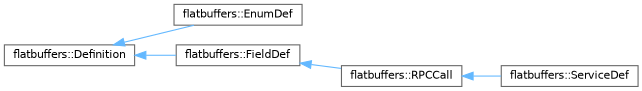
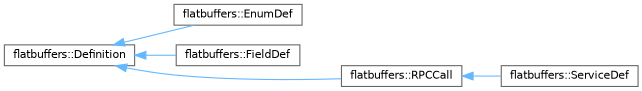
  digraph {
    rankdir=LR
    node [color=grey40 fillcolor=white fontname=Helvetica fontsize=10 shape=box style=filled]
    edge [color=steelblue1 dir=back fontname=Helvetica fontsize=10 labelfontname=Helvetica labelfontsize=10 style=solid]
    n1 [height=0.2 label="flatbuffers::Definition" width=0.4]
    n2 [height=0.2 label="flatbuffers::EnumDef" width=0.4]
    n3 [height=0.2 label="flatbuffers::FieldDef" width=0.4]
    n4 [height=0.2 label="flatbuffers::RPCCall" width=0.4]
    n5 [height=0.2 label="flatbuffers::ServiceDef" width=0.4]
    n1 -> n2
    n1 -> n3
-   n3 -> n4
+   n1 -> n4
    n4 -> n5
  }
